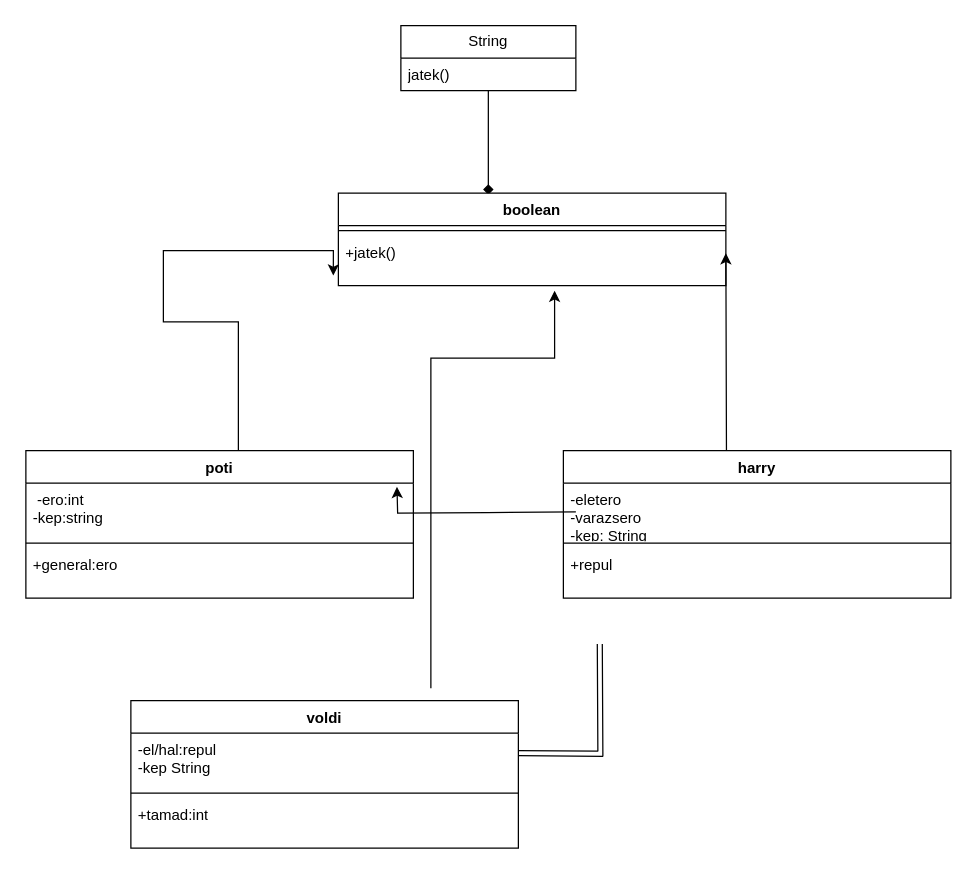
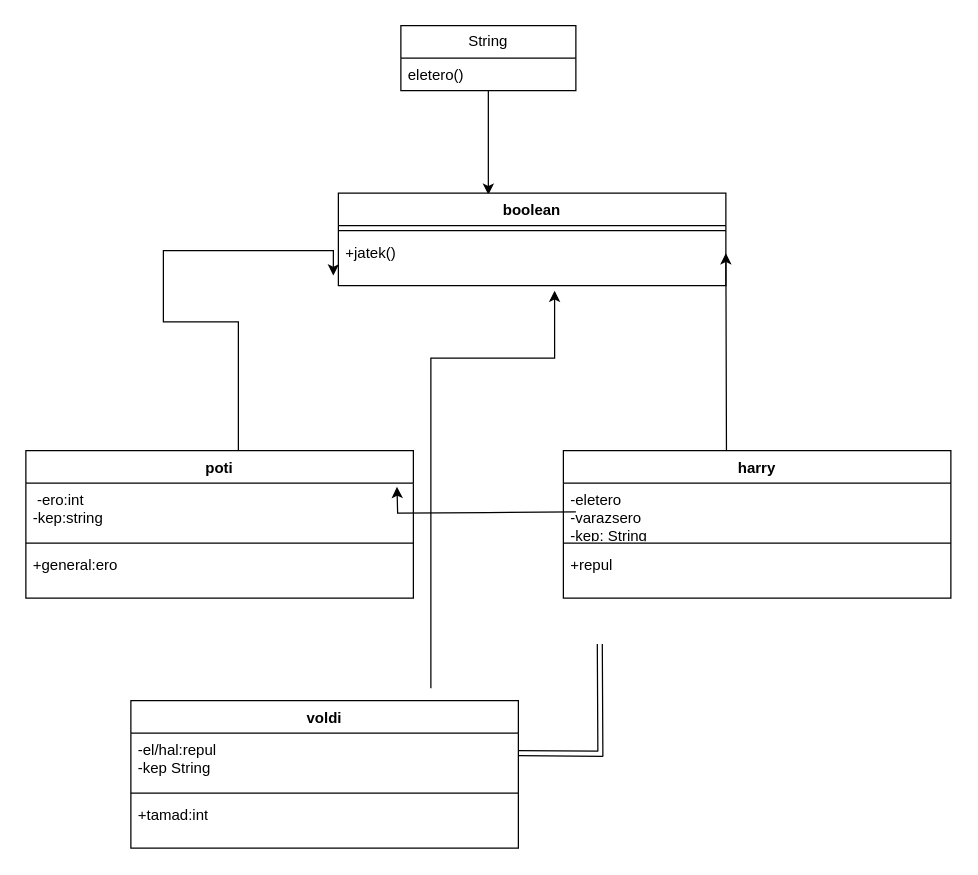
  <mxCell id="0" />
  <mxCell id="1" parent="0" />
  <mxCell id="2" style="edgeStyle=orthogonalEdgeStyle;rounded=0;orthogonalLoop=1;jettySize=auto;html=1;entryX=-0.013;entryY=0.909;entryDx=0;entryDy=0;entryPerimeter=0;" edge="1" parent="1"><mxGeometry relative="1" as="geometry"><mxPoint x="190" y="360" as="sourcePoint" /><mxPoint x="265.97" y="219.996" as="targetPoint" /><Array as="points"><mxPoint x="190" y="257" /><mxPoint x="130" y="257" /><mxPoint x="130" y="200" /><mxPoint x="266" y="200" /></Array></mxGeometry></mxCell>
  <mxCell id="3" style="edgeStyle=orthogonalEdgeStyle;rounded=0;orthogonalLoop=1;jettySize=auto;html=1;entryX=1;entryY=0.5;entryDx=0;entryDy=0;" edge="1" parent="1"><mxGeometry relative="1" as="geometry"><mxPoint x="605" y="370" as="sourcePoint" /><mxPoint x="580" y="202" as="targetPoint" /></mxGeometry></mxCell>
- <mxCell id="4" style="edgeStyle=orthogonalEdgeStyle;rounded=0;orthogonalLoop=1;jettySize=auto;html=1;entryX=0.387;entryY=0.017;entryDx=0;entryDy=0;entryPerimeter=0;endArrow=diamond;" edge="1" parent="1" source="5" target="22"><mxGeometry relative="1" as="geometry" /></mxCell>
+ <mxCell id="4" style="edgeStyle=orthogonalEdgeStyle;rounded=0;orthogonalLoop=1;jettySize=auto;html=1;entryX=0.387;entryY=0.017;entryDx=0;entryDy=0;entryPerimeter=0;" edge="1" parent="1" source="5" target="22"><mxGeometry relative="1" as="geometry" /></mxCell>
  <mxCell id="5" value="String&lt;br&gt;" style="swimlane;fontStyle=0;childLayout=stackLayout;horizontal=1;startSize=26;fillColor=none;horizontalStack=0;resizeParent=1;resizeParentMax=0;resizeLast=0;collapsible=1;marginBottom=0;whiteSpace=wrap;html=1;" vertex="1" parent="1"><mxGeometry x="320" y="20" width="140" height="52" as="geometry" /></mxCell>
- <mxCell id="6" value="jatek()" style="text;strokeColor=none;fillColor=none;align=left;verticalAlign=top;spacingLeft=4;spacingRight=4;overflow=hidden;rotatable=0;points=[[0,0.5],[1,0.5]];portConstraint=eastwest;whiteSpace=wrap;html=1;" vertex="1" parent="5"><mxGeometry y="26" width="140" height="26" as="geometry" /></mxCell>
+ <mxCell id="6" value="eletero()" style="text;strokeColor=none;fillColor=none;align=left;verticalAlign=top;spacingLeft=4;spacingRight=4;overflow=hidden;rotatable=0;points=[[0,0.5],[1,0.5]];portConstraint=eastwest;whiteSpace=wrap;html=1;" vertex="1" parent="5"><mxGeometry y="26" width="140" height="26" as="geometry" /></mxCell>
  <mxCell id="7" style="edgeStyle=orthogonalEdgeStyle;rounded=0;orthogonalLoop=1;jettySize=auto;html=1;entryX=0.066;entryY=1.077;entryDx=0;entryDy=0;entryPerimeter=0;shape=link;" edge="1" parent="1"><mxGeometry relative="1" as="geometry"><mxPoint x="414" y="602" as="sourcePoint" /><mxPoint x="479.14" y="514.774" as="targetPoint" /></mxGeometry></mxCell>
  <mxCell id="8" style="edgeStyle=orthogonalEdgeStyle;rounded=0;orthogonalLoop=1;jettySize=auto;html=1;entryX=0.558;entryY=1.1;entryDx=0;entryDy=0;entryPerimeter=0;" edge="1" parent="1" target="24"><mxGeometry relative="1" as="geometry"><mxPoint x="344" y="550" as="sourcePoint" /><Array as="points"><mxPoint x="344" y="286" /><mxPoint x="443" y="286" /></Array></mxGeometry></mxCell>
  <mxCell id="9" style="edgeStyle=orthogonalEdgeStyle;rounded=0;orthogonalLoop=1;jettySize=auto;html=1;entryX=0.988;entryY=0.115;entryDx=0;entryDy=0;entryPerimeter=0;" edge="1" parent="1"><mxGeometry relative="1" as="geometry"><mxPoint x="460" y="409" as="sourcePoint" /><mxPoint x="316.88" y="388.99" as="targetPoint" /></mxGeometry></mxCell>
  <mxCell id="10" value="harry" style="swimlane;fontStyle=1;align=center;verticalAlign=top;childLayout=stackLayout;horizontal=1;startSize=26;horizontalStack=0;resizeParent=1;resizeParentMax=0;resizeLast=0;collapsible=1;marginBottom=0;whiteSpace=wrap;html=1;" vertex="1" parent="1"><mxGeometry x="450" y="360" width="310" height="118" as="geometry" /></mxCell>
  <mxCell id="11" value="-eletero&lt;br&gt;-varazsero&lt;br&gt;-kep: String" style="text;strokeColor=none;fillColor=none;align=left;verticalAlign=top;spacingLeft=4;spacingRight=4;overflow=hidden;rotatable=0;points=[[0,0.5],[1,0.5]];portConstraint=eastwest;whiteSpace=wrap;html=1;" vertex="1" parent="10"><mxGeometry y="26" width="310" height="44" as="geometry" /></mxCell>
  <mxCell id="12" value="" style="line;strokeWidth=1;fillColor=none;align=left;verticalAlign=middle;spacingTop=-1;spacingLeft=3;spacingRight=3;rotatable=0;labelPosition=right;points=[];portConstraint=eastwest;strokeColor=inherit;" vertex="1" parent="10"><mxGeometry y="70" width="310" height="8" as="geometry" /></mxCell>
  <mxCell id="13" value="+repul" style="text;strokeColor=none;fillColor=none;align=left;verticalAlign=top;spacingLeft=4;spacingRight=4;overflow=hidden;rotatable=0;points=[[0,0.5],[1,0.5]];portConstraint=eastwest;whiteSpace=wrap;html=1;" vertex="1" parent="10"><mxGeometry y="78" width="310" height="40" as="geometry" /></mxCell>
  <mxCell id="14" value="poti" style="swimlane;fontStyle=1;align=center;verticalAlign=top;childLayout=stackLayout;horizontal=1;startSize=26;horizontalStack=0;resizeParent=1;resizeParentMax=0;resizeLast=0;collapsible=1;marginBottom=0;whiteSpace=wrap;html=1;" vertex="1" parent="1"><mxGeometry x="20" y="360" width="310" height="118" as="geometry" /></mxCell>
  <mxCell id="15" value="&amp;nbsp;-ero:int&lt;br&gt;-kep:string" style="text;strokeColor=none;fillColor=none;align=left;verticalAlign=top;spacingLeft=4;spacingRight=4;overflow=hidden;rotatable=0;points=[[0,0.5],[1,0.5]];portConstraint=eastwest;whiteSpace=wrap;html=1;" vertex="1" parent="14"><mxGeometry y="26" width="310" height="44" as="geometry" /></mxCell>
  <mxCell id="16" value="" style="line;strokeWidth=1;fillColor=none;align=left;verticalAlign=middle;spacingTop=-1;spacingLeft=3;spacingRight=3;rotatable=0;labelPosition=right;points=[];portConstraint=eastwest;strokeColor=inherit;" vertex="1" parent="14"><mxGeometry y="70" width="310" height="8" as="geometry" /></mxCell>
  <mxCell id="17" value="+general:ero" style="text;strokeColor=none;fillColor=none;align=left;verticalAlign=top;spacingLeft=4;spacingRight=4;overflow=hidden;rotatable=0;points=[[0,0.5],[1,0.5]];portConstraint=eastwest;whiteSpace=wrap;html=1;" vertex="1" parent="14"><mxGeometry y="78" width="310" height="40" as="geometry" /></mxCell>
  <mxCell id="18" value="voldi" style="swimlane;fontStyle=1;align=center;verticalAlign=top;childLayout=stackLayout;horizontal=1;startSize=26;horizontalStack=0;resizeParent=1;resizeParentMax=0;resizeLast=0;collapsible=1;marginBottom=0;whiteSpace=wrap;html=1;" vertex="1" parent="1"><mxGeometry x="104" y="560" width="310" height="118" as="geometry" /></mxCell>
  <mxCell id="19" value="-el/hal:repul&lt;br&gt;-kep String" style="text;strokeColor=none;fillColor=none;align=left;verticalAlign=top;spacingLeft=4;spacingRight=4;overflow=hidden;rotatable=0;points=[[0,0.5],[1,0.5]];portConstraint=eastwest;whiteSpace=wrap;html=1;" vertex="1" parent="18"><mxGeometry y="26" width="310" height="44" as="geometry" /></mxCell>
  <mxCell id="20" value="" style="line;strokeWidth=1;fillColor=none;align=left;verticalAlign=middle;spacingTop=-1;spacingLeft=3;spacingRight=3;rotatable=0;labelPosition=right;points=[];portConstraint=eastwest;strokeColor=inherit;" vertex="1" parent="18"><mxGeometry y="70" width="310" height="8" as="geometry" /></mxCell>
  <mxCell id="21" value="+tamad:int" style="text;strokeColor=none;fillColor=none;align=left;verticalAlign=top;spacingLeft=4;spacingRight=4;overflow=hidden;rotatable=0;points=[[0,0.5],[1,0.5]];portConstraint=eastwest;whiteSpace=wrap;html=1;" vertex="1" parent="18"><mxGeometry y="78" width="310" height="40" as="geometry" /></mxCell>
  <mxCell id="22" value="boolean" style="swimlane;fontStyle=1;align=center;verticalAlign=top;childLayout=stackLayout;horizontal=1;startSize=26;horizontalStack=0;resizeParent=1;resizeParentMax=0;resizeLast=0;collapsible=1;marginBottom=0;whiteSpace=wrap;html=1;" vertex="1" parent="1"><mxGeometry x="270" y="154" width="310" height="74" as="geometry" /></mxCell>
  <mxCell id="23" value="" style="line;strokeWidth=1;fillColor=none;align=left;verticalAlign=middle;spacingTop=-1;spacingLeft=3;spacingRight=3;rotatable=0;labelPosition=right;points=[];portConstraint=eastwest;strokeColor=inherit;" vertex="1" parent="22"><mxGeometry y="26" width="310" height="8" as="geometry" /></mxCell>
  <mxCell id="24" value="+jatek()" style="text;strokeColor=none;fillColor=none;align=left;verticalAlign=top;spacingLeft=4;spacingRight=4;overflow=hidden;rotatable=0;points=[[0,0.5],[1,0.5]];portConstraint=eastwest;whiteSpace=wrap;html=1;" vertex="1" parent="22"><mxGeometry y="34" width="310" height="40" as="geometry" /></mxCell>
